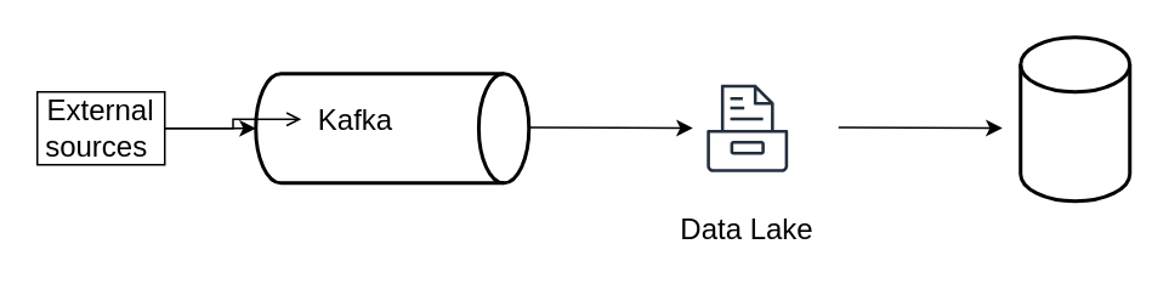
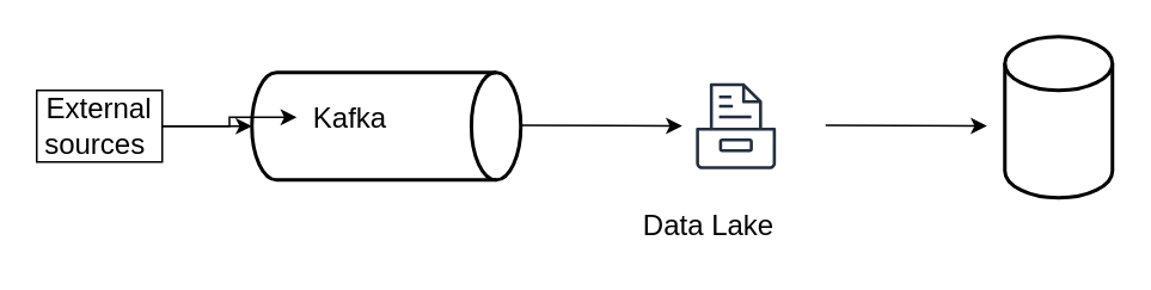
  <mxCell id="0" />
  <mxCell id="1" parent="0" />
  <mxCell id="2" value="" style="strokeWidth=2;html=1;shape=mxgraph.flowchart.direct_data;whiteSpace=wrap;" vertex="1" parent="1"><mxGeometry x="140" y="40" width="150" height="60" as="geometry" /></mxCell>
- <mxCell id="3" value="" style="edgeStyle=orthogonalEdgeStyle;rounded=0;orthogonalLoop=1;jettySize=auto;html=1;fontSize=16;fontColor=none;endArrow=open;" edge="1" parent="1" source="4" target="6"><mxGeometry relative="1" as="geometry" /></mxCell>
+ <mxCell id="3" value="" style="edgeStyle=orthogonalEdgeStyle;rounded=0;orthogonalLoop=1;jettySize=auto;html=1;fontSize=16;fontColor=none;" edge="1" parent="1" source="4" target="6"><mxGeometry relative="1" as="geometry" /></mxCell>
  <mxCell id="4" value="&lt;font style=&quot;font-size: 16px;&quot;&gt;External sources&amp;nbsp;&lt;/font&gt;" style="text;html=1;strokeColor=default;fillColor=none;align=center;verticalAlign=middle;whiteSpace=wrap;rounded=0;" vertex="1" parent="1"><mxGeometry x="20" y="50" width="70" height="40" as="geometry" /></mxCell>
  <mxCell id="5" value="" style="endArrow=classic;html=1;rounded=0;fontSize=16;exitX=1;exitY=0.5;exitDx=0;exitDy=0;entryX=0;entryY=0.5;entryDx=0;entryDy=0;entryPerimeter=0;" edge="1" parent="1" source="4" target="2"><mxGeometry width="50" height="50" relative="1" as="geometry"><mxPoint x="370" y="270" as="sourcePoint" /><mxPoint x="420" y="220" as="targetPoint" /></mxGeometry></mxCell>
  <mxCell id="6" value="Kafka" style="text;html=1;strokeColor=none;fillColor=none;align=center;verticalAlign=middle;whiteSpace=wrap;rounded=0;fontSize=16;" vertex="1" parent="1"><mxGeometry x="165" y="50" width="60" height="30" as="geometry" /></mxCell>
  <mxCell id="7" value="Bucket" style="outlineConnect=0;fontColor=none;gradientColor=none;strokeColor=#232F3E;fillColor=#ffffff;dashed=0;verticalLabelPosition=bottom;verticalAlign=top;align=center;html=1;fontSize=12;fontStyle=0;aspect=fixed;shape=mxgraph.aws4.resourceIcon;resIcon=mxgraph.aws4.storage;noLabel=1;" vertex="1" parent="1"><mxGeometry x="380" y="40" width="60" height="60" as="geometry" /></mxCell>
- <mxCell id="8" value="Data Lake" style="text;html=1;strokeColor=none;fillColor=none;align=center;verticalAlign=middle;whiteSpace=wrap;rounded=0;fontSize=16;" vertex="1" parent="1"><mxGeometry x="350" y="110" width="120" height="30" as="geometry" /></mxCell>
+ <mxCell id="8" value="Data Lake" style="text;html=1;strokeColor=none;fillColor=none;align=center;verticalAlign=middle;whiteSpace=wrap;rounded=0;fontSize=16;" vertex="1" parent="1"><mxGeometry x="335" y="110" width="120" height="30" as="geometry" /></mxCell>
  <mxCell id="9" value="" style="strokeWidth=2;html=1;shape=mxgraph.flowchart.database;whiteSpace=wrap;sketch=0;strokeColor=default;fontSize=16;fontColor=none;" vertex="1" parent="1"><mxGeometry x="560" y="20" width="60" height="90" as="geometry" /></mxCell>
  <mxCell id="10" value="" style="endArrow=classic;html=1;rounded=0;fontSize=16;exitX=1;exitY=0.5;exitDx=0;exitDy=0;" edge="1" parent="1" target="7"><mxGeometry width="50" height="50" relative="1" as="geometry"><mxPoint x="290" y="69.5" as="sourcePoint" /><mxPoint x="340" y="69.5" as="targetPoint" /></mxGeometry></mxCell>
  <mxCell id="11" value="" style="endArrow=classic;html=1;rounded=0;fontSize=16;exitX=1;exitY=0.5;exitDx=0;exitDy=0;" edge="1" parent="1"><mxGeometry width="50" height="50" relative="1" as="geometry"><mxPoint x="460" y="69.5" as="sourcePoint" /><mxPoint x="550" y="69.875" as="targetPoint" /></mxGeometry></mxCell>
